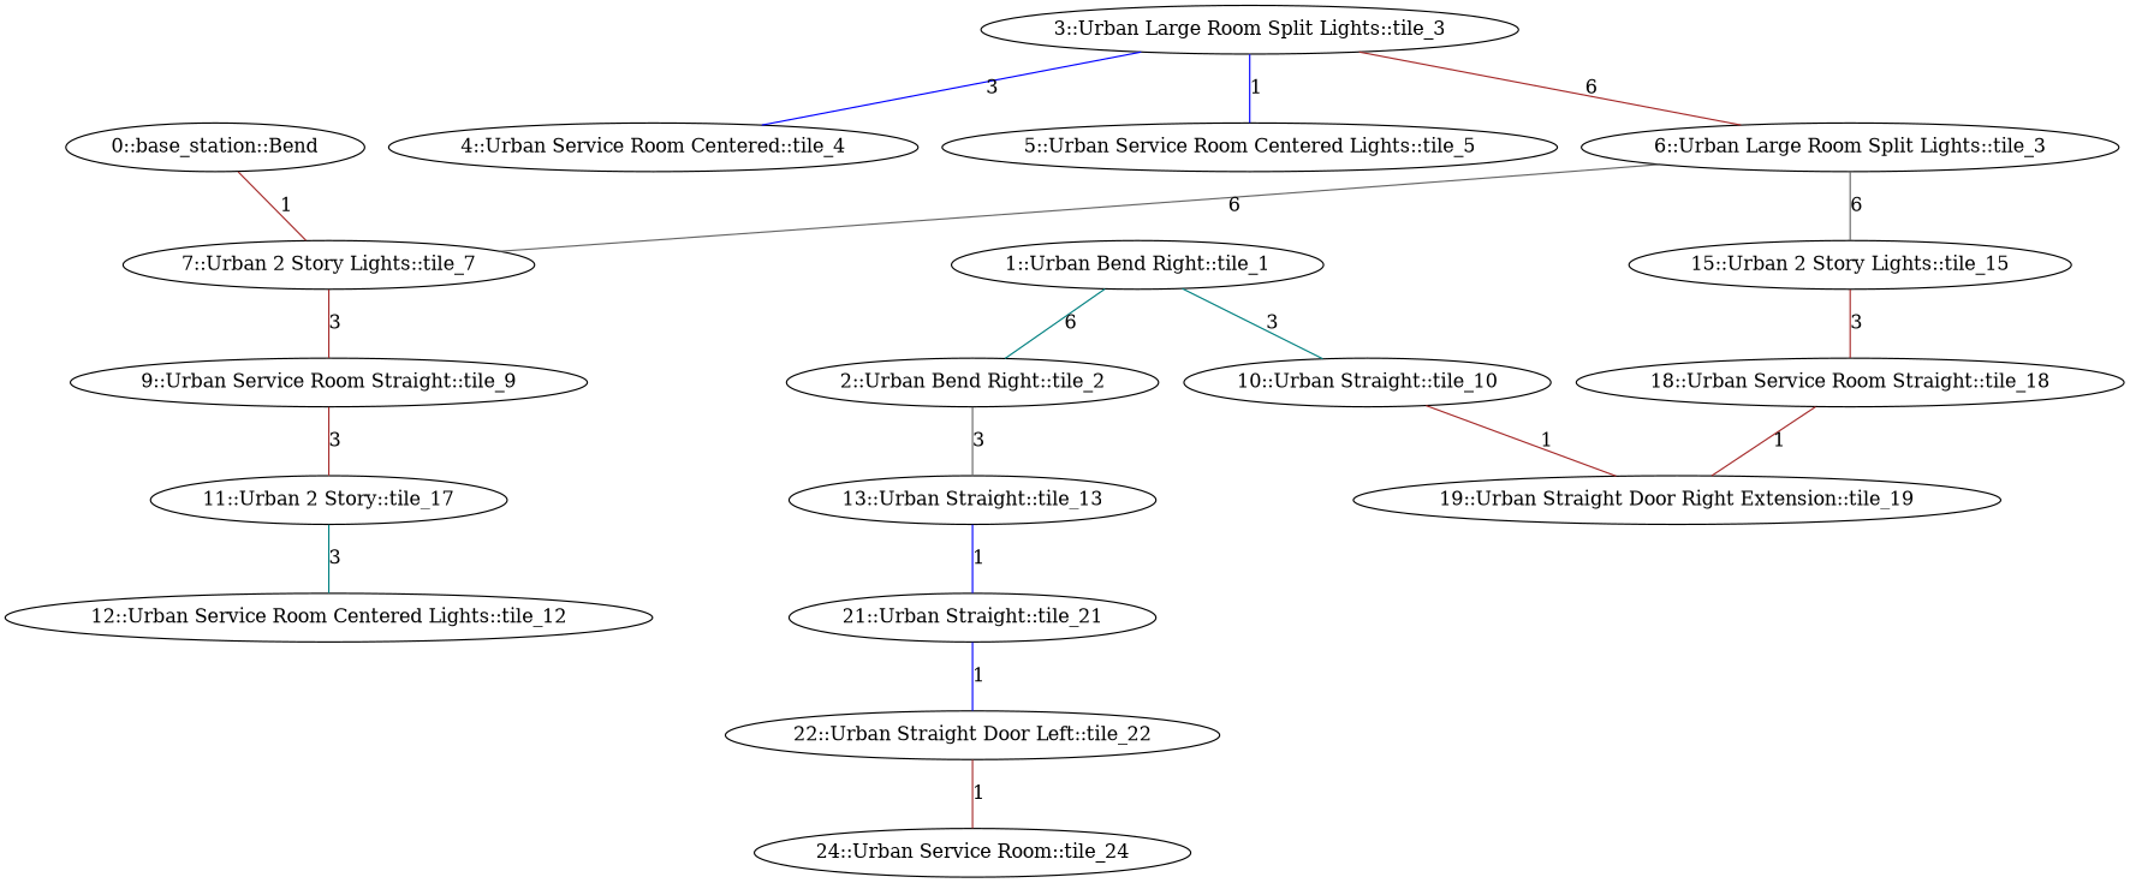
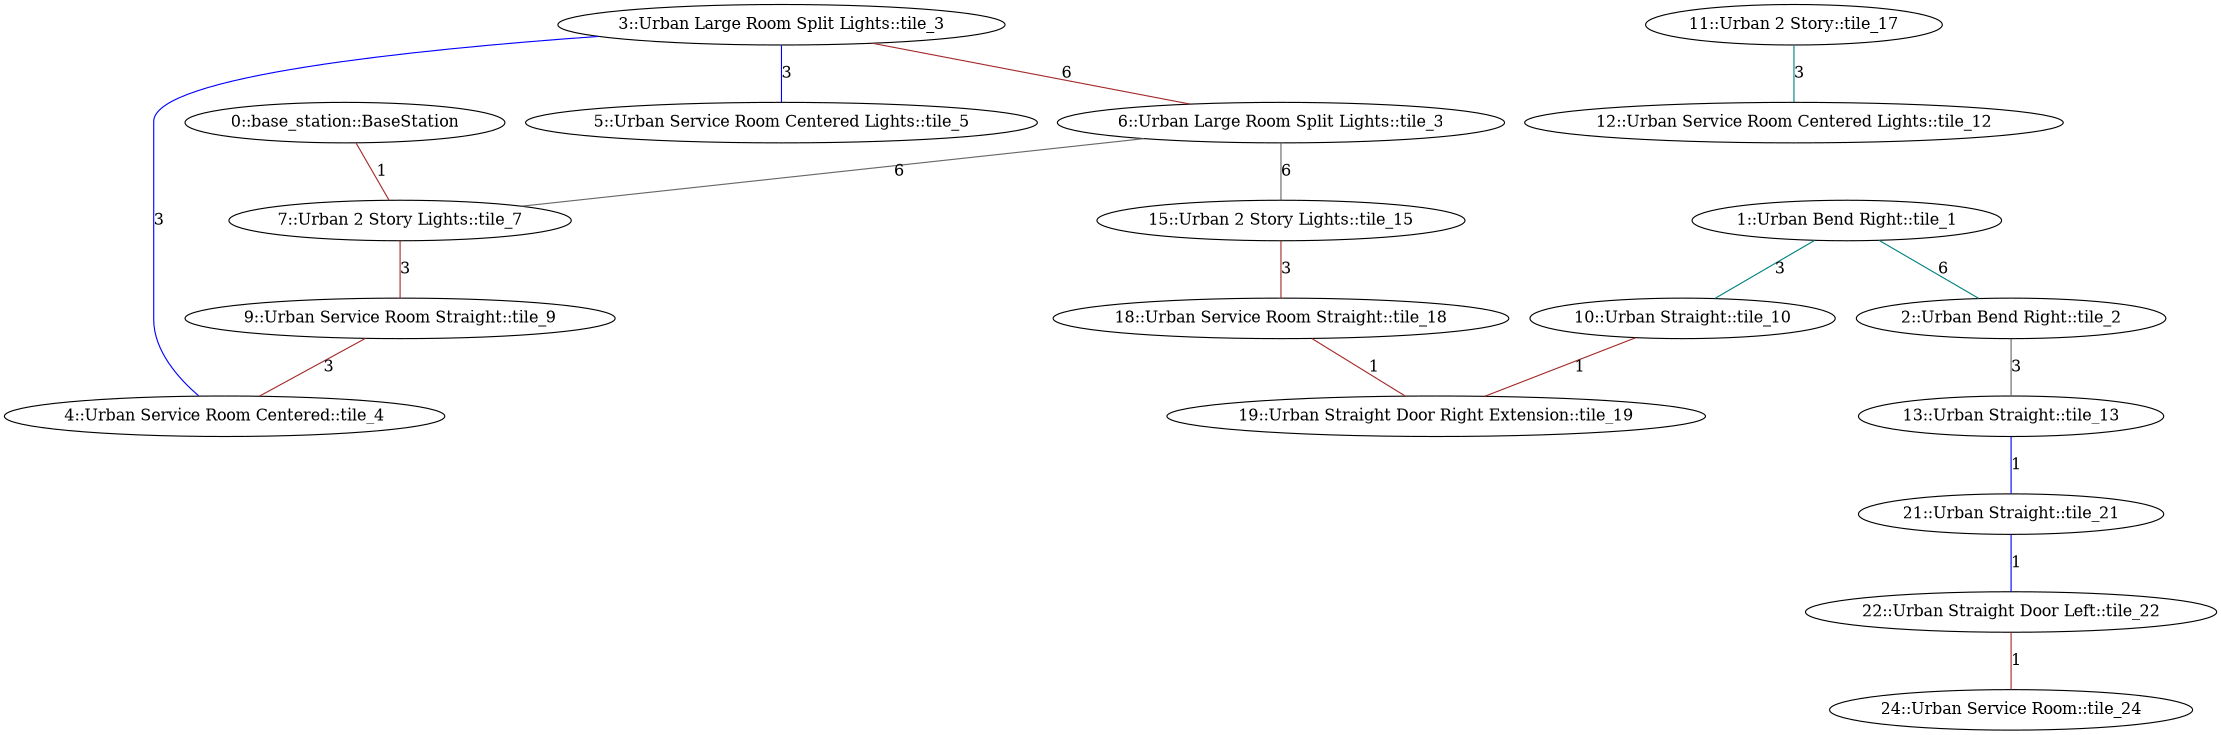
  graph {
    edge [color=brown]
-   n1 [label="0::base_station::Bend"]
+   n1 [label="0::base_station::BaseStation"]
    n2 [label="7::Urban 2 Story Lights::tile_7"]
    n3 [label="9::Urban Service Room Straight::tile_9"]
    n4 [label="1::Urban Bend Right::tile_1"]
    n5 [label="2::Urban Bend Right::tile_2"]
    n6 [label="10::Urban Straight::tile_10"]
    n7 [label="13::Urban Straight::tile_13"]
    n8 [label="19::Urban Straight Door Right Extension::tile_19"]
    n9 [label="21::Urban Straight::tile_21"]
    n10 [label="3::Urban Large Room Split Lights::tile_3"]
    n11 [label="4::Urban Service Room Centered::tile_4"]
    n12 [label="5::Urban Service Room Centered Lights::tile_5"]
    n13 [label="6::Urban Large Room Split Lights::tile_3"]
    n14 [label="15::Urban 2 Story Lights::tile_15"]
    n15 [label="18::Urban Service Room Straight::tile_18"]
    n16 [label="11::Urban 2 Story::tile_17"]
    n17 [label="12::Urban Service Room Centered Lights::tile_12"]
    n18 [label="22::Urban Straight Door Left::tile_22"]
    n19 [label="24::Urban Service Room::tile_24"]
    n1 -- n2 [label=1]
    n2 -- n3 [label=3]
-   n3 -- n16 [label=3]
+   n3 -- n11 [label=3]
    n4 -- n5 [color=teal label=6]
    n4 -- n6 [color=teal label=3]
    n5 -- n7 [color=gray40 label=3]
    n6 -- n8 [label=1]
    n7 -- n9 [color=blue label=1]
    n9 -- n18 [color=blue label=1]
    n10 -- n11 [color=blue label=3]
-   n10 -- n12 [color=blue label=1]
+   n10 -- n12 [color=blue label=3]
    n10 -- n13 [label=6]
    n13 -- n2 [color=gray40 label=6]
    n13 -- n14 [color=gray40 label=6]
    n14 -- n15 [label=3]
    n15 -- n8 [label=1]
    n16 -- n17 [color=teal label=3]
    n18 -- n19 [label=1]
  }
